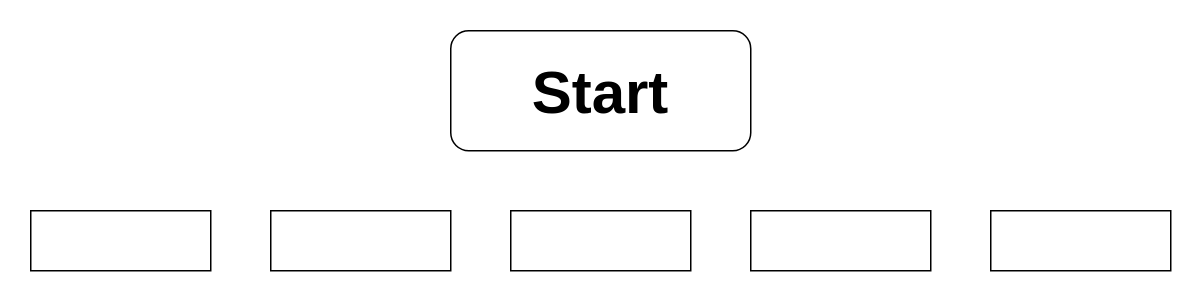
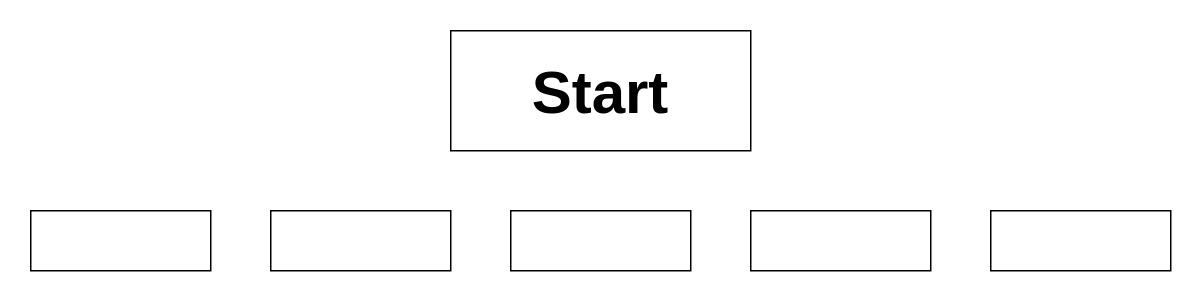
  <mxCell id="0" />
  <mxCell id="1" parent="0" />
- <mxCell id="2" value="Start" style="whiteSpace=wrap;html=1;fontStyle=1;fontSize=40;rounded=1;" vertex="1" parent="1"><mxGeometry x="300" y="20" width="200" height="80" as="geometry" /></mxCell>
+ <mxCell id="2" value="Start" style="rounded=0;whiteSpace=wrap;html=1;fontStyle=1;fontSize=40;" vertex="1" parent="1"><mxGeometry x="300" y="20" width="200" height="80" as="geometry" /></mxCell>
  <mxCell id="3" value="" style="rounded=0;whiteSpace=wrap;html=1;fontSize=40;" vertex="1" parent="1"><mxGeometry x="20" y="140" width="120" height="40" as="geometry" /></mxCell>
  <mxCell id="4" value="" style="rounded=0;whiteSpace=wrap;html=1;fontSize=40;" vertex="1" parent="1"><mxGeometry x="180" y="140" width="120" height="40" as="geometry" /></mxCell>
  <mxCell id="5" value="" style="rounded=0;whiteSpace=wrap;html=1;fontSize=40;" vertex="1" parent="1"><mxGeometry x="340" y="140" width="120" height="40" as="geometry" /></mxCell>
  <mxCell id="6" value="" style="rounded=0;whiteSpace=wrap;html=1;fontSize=40;" vertex="1" parent="1"><mxGeometry x="500" y="140" width="120" height="40" as="geometry" /></mxCell>
  <mxCell id="7" value="" style="rounded=0;whiteSpace=wrap;html=1;fontSize=40;" vertex="1" parent="1"><mxGeometry x="660" y="140" width="120" height="40" as="geometry" /></mxCell>
